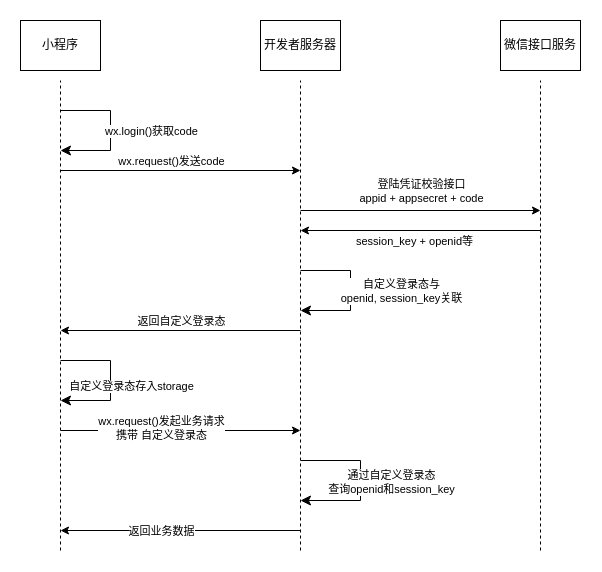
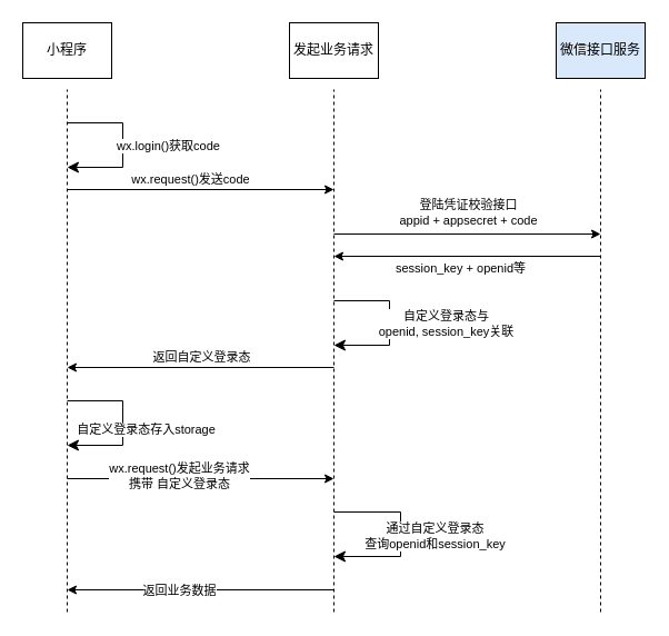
  <mxCell id="0" />
  <mxCell id="1" parent="0" />
  <mxCell id="2" value="" style="endArrow=none;dashed=1;html=1;rounded=0;" edge="1" parent="1"><mxGeometry width="50" height="50" relative="1" as="geometry"><mxPoint x="60" y="550" as="sourcePoint" /><mxPoint x="60" y="80" as="targetPoint" /></mxGeometry></mxCell>
  <mxCell id="3" value="" style="endArrow=none;dashed=1;html=1;rounded=0;" edge="1" parent="1"><mxGeometry width="50" height="50" relative="1" as="geometry"><mxPoint x="300" y="550" as="sourcePoint" /><mxPoint x="300" y="80" as="targetPoint" /></mxGeometry></mxCell>
  <mxCell id="4" value="" style="endArrow=none;dashed=1;html=1;rounded=0;" edge="1" parent="1"><mxGeometry width="50" height="50" relative="1" as="geometry"><mxPoint x="540" y="550" as="sourcePoint" /><mxPoint x="540" y="80" as="targetPoint" /></mxGeometry></mxCell>
  <mxCell id="5" value="小程序" style="whiteSpace=wrap;html=1;" vertex="1" parent="1"><mxGeometry x="20" y="20" width="80" height="50" as="geometry" /></mxCell>
- <mxCell id="6" value="开发者服务器" style="whiteSpace=wrap;html=1;" vertex="1" parent="1"><mxGeometry x="260" y="20" width="80" height="50" as="geometry" /></mxCell>
- <mxCell id="7" value="微信接口服务" style="whiteSpace=wrap;html=1;" vertex="1" parent="1"><mxGeometry x="500" y="20" width="80" height="50" as="geometry" /></mxCell>
+ <mxCell id="6" value="发起业务请求" style="whiteSpace=wrap;html=1;" vertex="1" parent="1"><mxGeometry x="260" y="20" width="80" height="50" as="geometry" /></mxCell>
+ <mxCell id="7" value="微信接口服务" style="whiteSpace=wrap;html=1;fillColor=#dae8fc;" vertex="1" parent="1"><mxGeometry x="500" y="20" width="80" height="50" as="geometry" /></mxCell>
  <mxCell id="8" value="" style="edgeStyle=elbowEdgeStyle;elbow=horizontal;endArrow=classic;html=1;curved=0;rounded=0;endSize=8;startSize=8;" edge="1" parent="1"><mxGeometry width="50" height="50" relative="1" as="geometry"><mxPoint x="60" y="110" as="sourcePoint" /><mxPoint x="60" y="150" as="targetPoint" /><Array as="points"><mxPoint x="110" y="130" /></Array></mxGeometry></mxCell>
  <mxCell id="9" value="wx.login()获取code" style="edgeLabel;html=1;align=center;verticalAlign=middle;resizable=0;points=[];" vertex="1" connectable="0" parent="8"><mxGeometry x="-0.219" y="-1" relative="1" as="geometry"><mxPoint x="41" y="15" as="offset" /></mxGeometry></mxCell>
  <mxCell id="10" value="" style="endArrow=classic;html=1;rounded=0;" edge="1" parent="1"><mxGeometry width="50" height="50" relative="1" as="geometry"><mxPoint x="60" y="170" as="sourcePoint" /><mxPoint x="300" y="170" as="targetPoint" /></mxGeometry></mxCell>
  <mxCell id="11" value="wx.request()发送code" style="edgeLabel;html=1;align=center;verticalAlign=middle;resizable=0;points=[];" vertex="1" connectable="0" parent="10"><mxGeometry x="-0.144" y="-3" relative="1" as="geometry"><mxPoint x="7" y="-13" as="offset" /></mxGeometry></mxCell>
  <mxCell id="12" value="" style="endArrow=classic;html=1;rounded=0;" edge="1" parent="1"><mxGeometry width="50" height="50" relative="1" as="geometry"><mxPoint x="300" y="210" as="sourcePoint" /><mxPoint x="540" y="210" as="targetPoint" /></mxGeometry></mxCell>
  <mxCell id="13" value="登陆凭证校验接口&lt;div&gt;appid + appsecret + code&lt;/div&gt;" style="edgeLabel;html=1;align=center;verticalAlign=middle;resizable=0;points=[];" vertex="1" connectable="0" parent="12"><mxGeometry x="-0.335" y="3" relative="1" as="geometry"><mxPoint x="40" y="-17" as="offset" /></mxGeometry></mxCell>
  <mxCell id="14" value="" style="endArrow=classic;html=1;rounded=0;" edge="1" parent="1"><mxGeometry width="50" height="50" relative="1" as="geometry"><mxPoint x="540" y="230" as="sourcePoint" /><mxPoint x="300" y="230" as="targetPoint" /></mxGeometry></mxCell>
  <mxCell id="15" value="session_key + openid等" style="edgeLabel;html=1;align=center;verticalAlign=middle;resizable=0;points=[];" vertex="1" connectable="0" parent="14"><mxGeometry x="0.06" y="1" relative="1" as="geometry"><mxPoint y="9" as="offset" /></mxGeometry></mxCell>
  <mxCell id="16" value="" style="edgeStyle=elbowEdgeStyle;elbow=horizontal;endArrow=classic;html=1;curved=0;rounded=0;endSize=8;startSize=8;" edge="1" parent="1"><mxGeometry width="50" height="50" relative="1" as="geometry"><mxPoint x="300" y="270" as="sourcePoint" /><mxPoint x="300" y="310" as="targetPoint" /><Array as="points"><mxPoint x="350" y="290" /></Array></mxGeometry></mxCell>
  <mxCell id="17" value="自定义登录态与&lt;div&gt;openid, session_key关联&lt;/div&gt;" style="edgeLabel;html=1;align=center;verticalAlign=middle;resizable=0;points=[];" vertex="1" connectable="0" parent="16"><mxGeometry x="-0.162" y="2" relative="1" as="geometry"><mxPoint x="48" y="11" as="offset" /></mxGeometry></mxCell>
  <mxCell id="18" value="" style="endArrow=classic;html=1;rounded=0;" edge="1" parent="1"><mxGeometry width="50" height="50" relative="1" as="geometry"><mxPoint x="300" y="330" as="sourcePoint" /><mxPoint x="60" y="330" as="targetPoint" /></mxGeometry></mxCell>
  <mxCell id="19" value="返回自定义登录态" style="edgeLabel;html=1;align=center;verticalAlign=middle;resizable=0;points=[];" vertex="1" connectable="0" parent="18"><mxGeometry x="0.144" y="-1" relative="1" as="geometry"><mxPoint x="17" y="-9" as="offset" /></mxGeometry></mxCell>
  <mxCell id="20" value="" style="edgeStyle=elbowEdgeStyle;elbow=horizontal;endArrow=classic;html=1;curved=0;rounded=0;endSize=8;startSize=8;" edge="1" parent="1"><mxGeometry width="50" height="50" relative="1" as="geometry"><mxPoint x="60" y="360" as="sourcePoint" /><mxPoint x="60" y="400" as="targetPoint" /><Array as="points"><mxPoint x="110" y="380" /></Array></mxGeometry></mxCell>
  <mxCell id="21" value="自定义登录态存入storage" style="edgeLabel;html=1;align=center;verticalAlign=middle;resizable=0;points=[];" vertex="1" connectable="0" parent="20"><mxGeometry x="-0.115" y="1" relative="1" as="geometry"><mxPoint x="19" y="13" as="offset" /></mxGeometry></mxCell>
  <mxCell id="22" value="" style="endArrow=classic;html=1;rounded=0;" edge="1" parent="1"><mxGeometry width="50" height="50" relative="1" as="geometry"><mxPoint x="60" y="430" as="sourcePoint" /><mxPoint x="300" y="430" as="targetPoint" /></mxGeometry></mxCell>
  <mxCell id="23" value="wx.request()发起业务请求&lt;div&gt;携带 自定义登录态&lt;/div&gt;" style="edgeLabel;html=1;align=center;verticalAlign=middle;resizable=0;points=[];" vertex="1" connectable="0" parent="22"><mxGeometry x="-0.377" y="3" relative="1" as="geometry"><mxPoint x="25" as="offset" /></mxGeometry></mxCell>
  <mxCell id="24" value="" style="edgeStyle=elbowEdgeStyle;elbow=horizontal;endArrow=classic;html=1;curved=0;rounded=0;endSize=8;startSize=8;" edge="1" parent="1"><mxGeometry width="50" height="50" relative="1" as="geometry"><mxPoint x="300" y="460" as="sourcePoint" /><mxPoint x="300" y="500" as="targetPoint" /><Array as="points"><mxPoint x="360" y="480" /></Array></mxGeometry></mxCell>
  <mxCell id="25" value="通过自定义登录态&lt;div&gt;查询openid和session_key&lt;/div&gt;" style="edgeLabel;html=1;align=center;verticalAlign=middle;resizable=0;points=[];" vertex="1" connectable="0" parent="24"><mxGeometry x="-0.231" y="-1" relative="1" as="geometry"><mxPoint x="31" y="19" as="offset" /></mxGeometry></mxCell>
  <mxCell id="26" value="" style="endArrow=classic;html=1;rounded=0;" edge="1" parent="1"><mxGeometry width="50" height="50" relative="1" as="geometry"><mxPoint x="300" y="530" as="sourcePoint" /><mxPoint x="60" y="530" as="targetPoint" /></mxGeometry></mxCell>
  <mxCell id="27" value="返回业务数据" style="edgeLabel;html=1;align=center;verticalAlign=middle;resizable=0;points=[];" vertex="1" connectable="0" parent="26"><mxGeometry x="0.419" y="-5" relative="1" as="geometry"><mxPoint x="30" y="5" as="offset" /></mxGeometry></mxCell>
